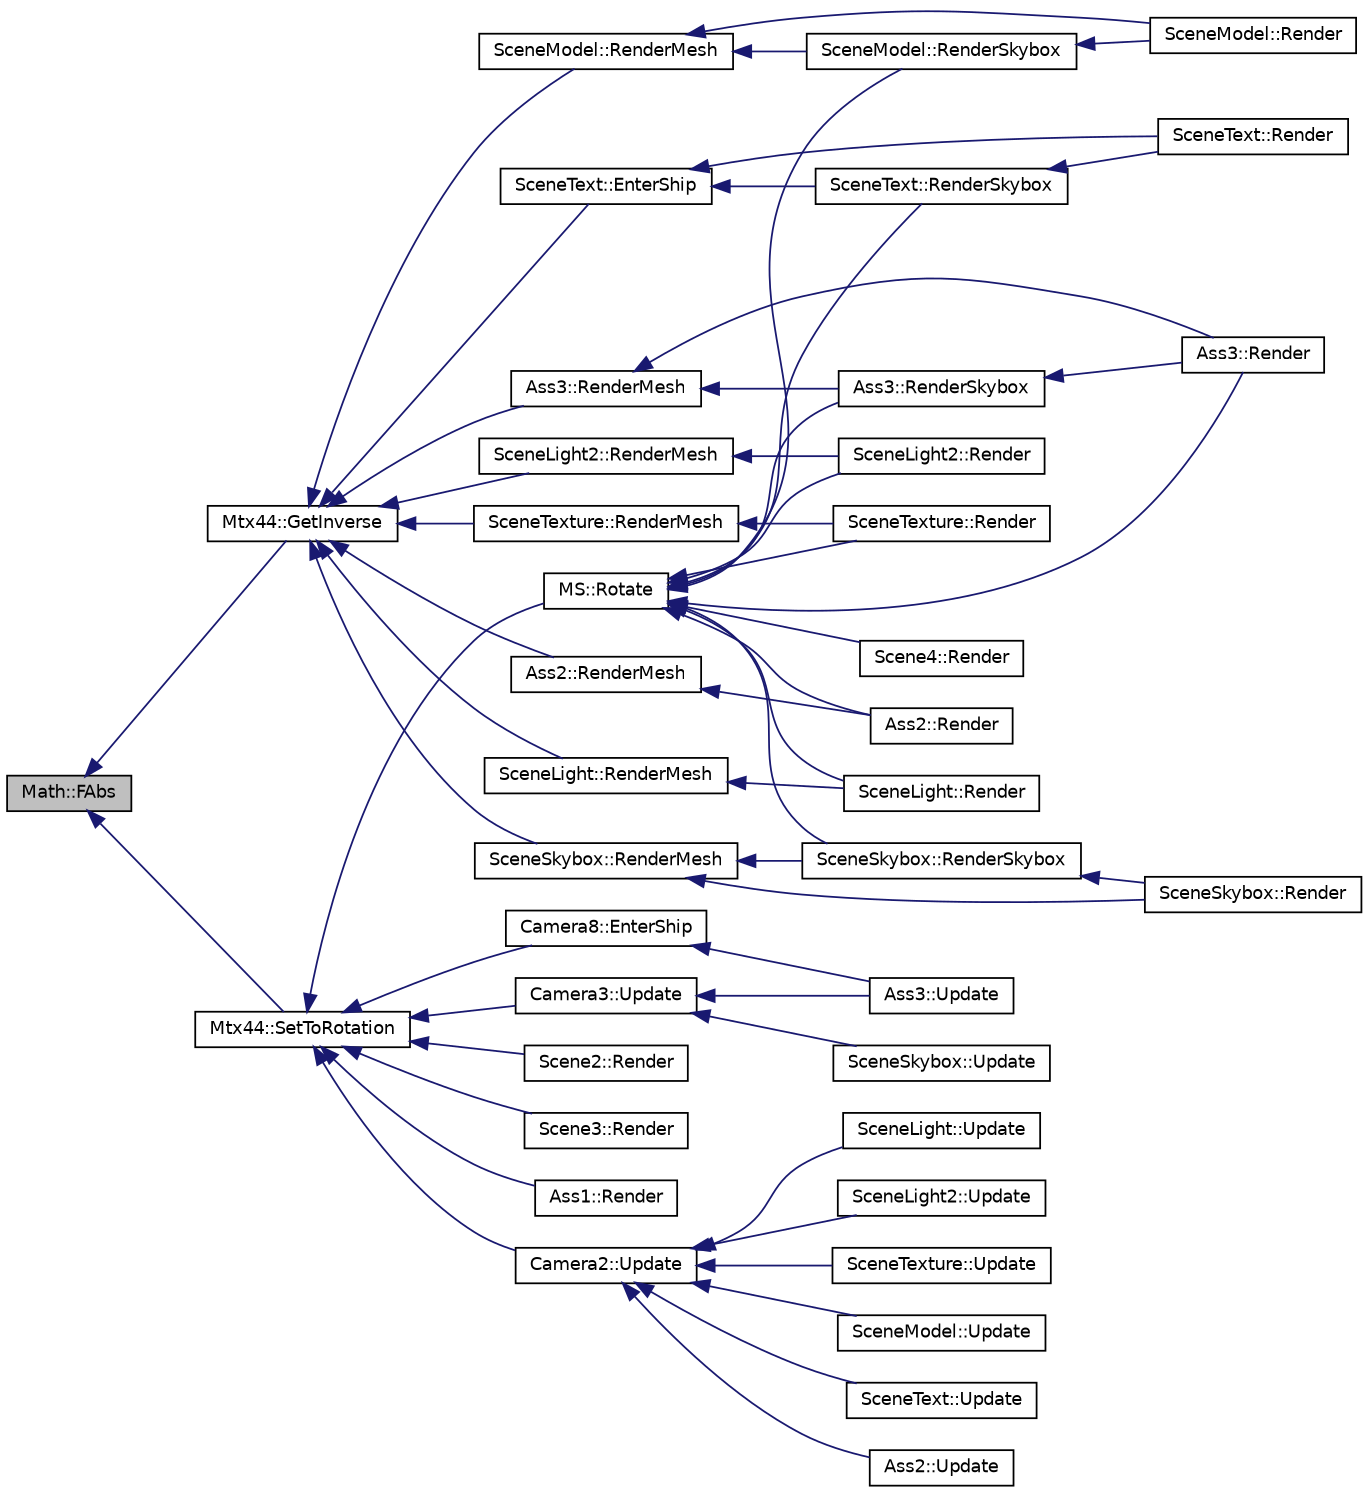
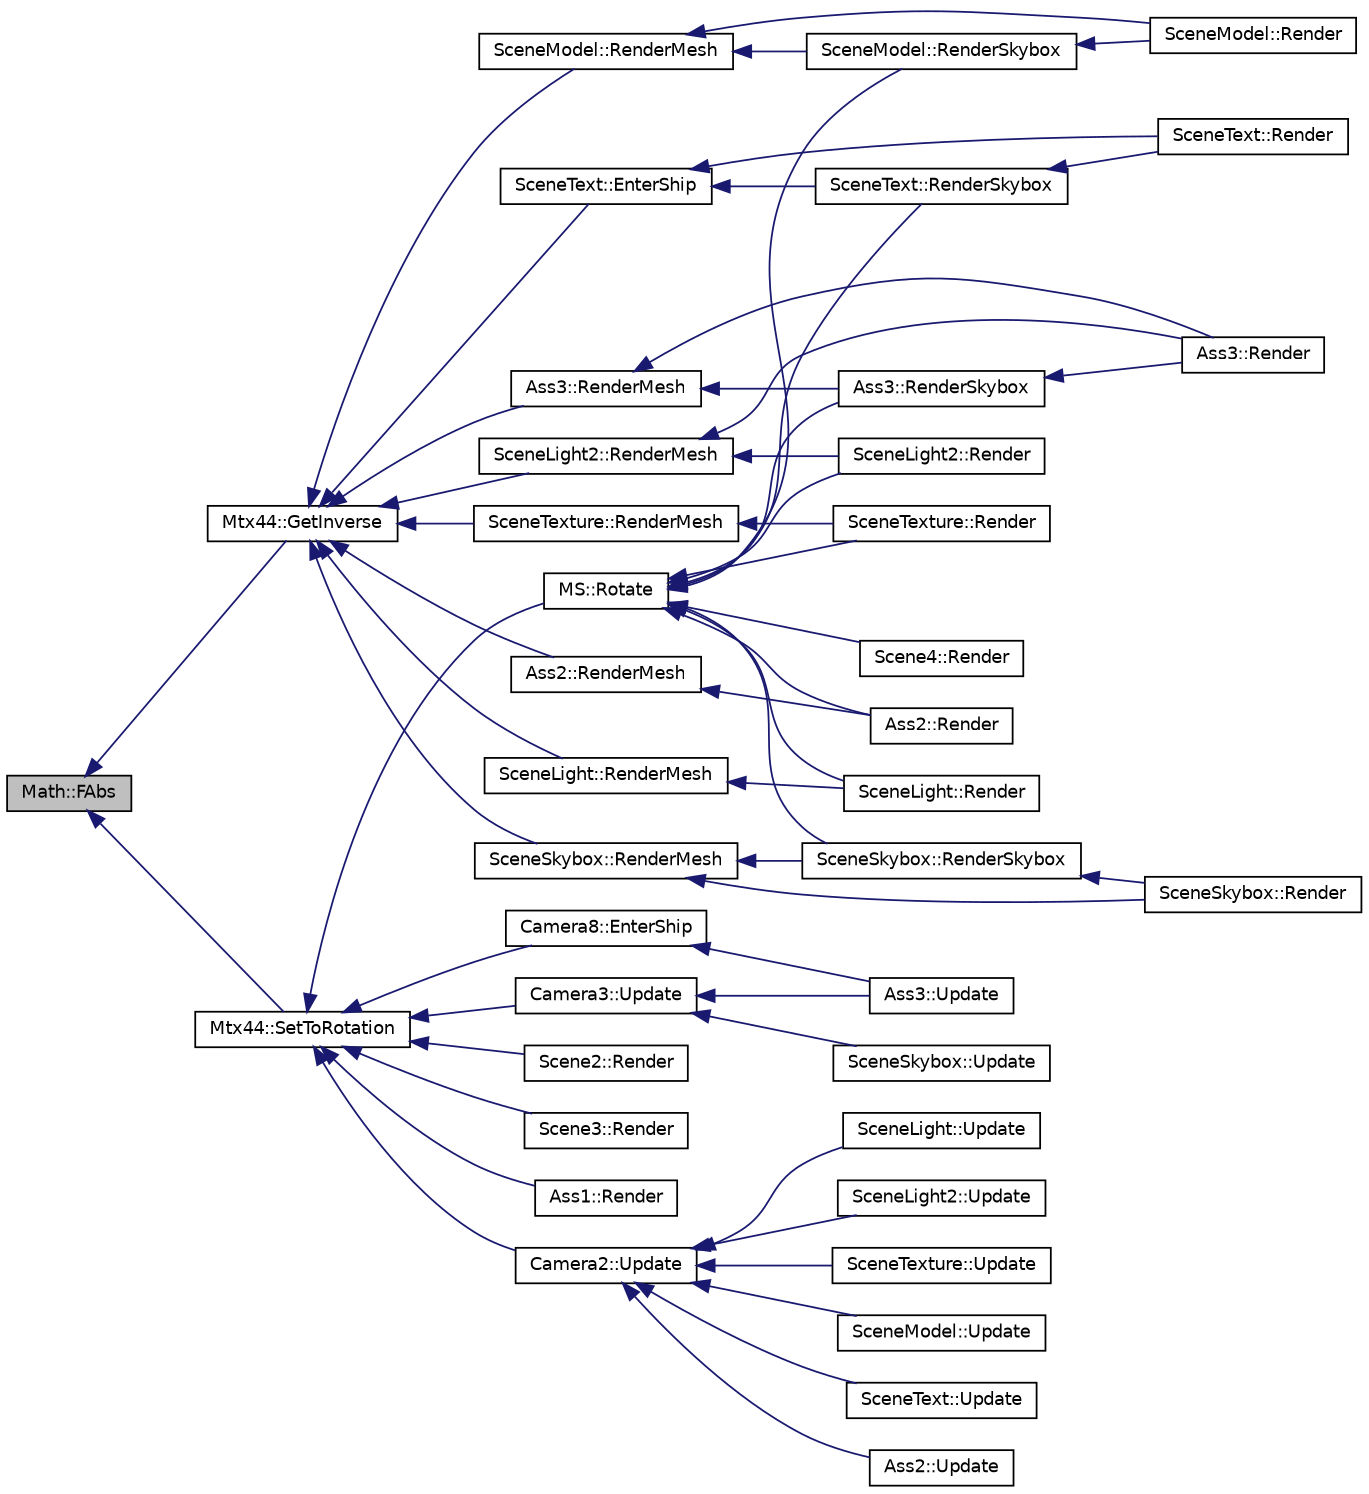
  digraph {
    rankdir=LR
    node [color=black fontname=Helvetica fontsize=10 shape=record]
    edge [color=midnightblue dir=back fontname=Helvetica fontsize=10 labelfontname=Helvetica labelfontsize=10 style=solid]
    n1 [fillcolor=grey75 fontcolor=black height=0.2 label="Math::FAbs" style=filled width=0.4]
    n2 [height=0.2 label="Mtx44::GetInverse" width=0.4]
    n3 [height=0.2 label="Mtx44::SetToRotation" width=0.4]
    n4 [height=0.2 label="SceneLight::RenderMesh" width=0.4]
    n5 [height=0.2 label="SceneLight2::RenderMesh" width=0.4]
    n6 [height=0.2 label="SceneTexture::RenderMesh" width=0.4]
    n7 [height=0.2 label="SceneSkybox::RenderMesh" width=0.4]
    n8 [height=0.2 label="SceneModel::RenderMesh" width=0.4]
    n9 [height=0.2 label="SceneText::EnterShip" width=0.4]
    n10 [height=0.2 label="Ass2::RenderMesh" width=0.4]
    n11 [height=0.2 label="Ass3::RenderMesh" width=0.4]
    n12 [height=0.2 label="Camera8::EnterShip" width=0.4]
    n13 [height=0.2 label="Scene2::Render" width=0.4]
    n14 [height=0.2 label="Scene3::Render" width=0.4]
    n15 [height=0.2 label="Ass1::Render" width=0.4]
    n16 [height=0.2 label="MS::Rotate" width=0.4]
    n17 [height=0.2 label="Camera2::Update" width=0.4]
    n18 [height=0.2 label="Camera3::Update" width=0.4]
    n19 [height=0.2 label="SceneLight::Render" width=0.4]
    n20 [height=0.2 label="SceneLight2::Render" width=0.4]
    n21 [height=0.2 label="SceneTexture::Render" width=0.4]
    n22 [height=0.2 label="SceneSkybox::Render" width=0.4]
    n23 [height=0.2 label="SceneSkybox::RenderSkybox" width=0.4]
    n24 [height=0.2 label="SceneModel::Render" width=0.4]
    n25 [height=0.2 label="SceneModel::RenderSkybox" width=0.4]
    n26 [height=0.2 label="SceneText::Render" width=0.4]
    n27 [height=0.2 label="SceneText::RenderSkybox" width=0.4]
    n28 [height=0.2 label="Ass2::Render" width=0.4]
    n29 [height=0.2 label="Ass3::Render" width=0.4]
    n30 [height=0.2 label="Ass3::RenderSkybox" width=0.4]
    n31 [height=0.2 label="Ass3::Update" width=0.4]
    n32 [height=0.2 label="Scene4::Render" width=0.4]
    n33 [height=0.2 label="SceneLight::Update" width=0.4]
    n34 [height=0.2 label="SceneLight2::Update" width=0.4]
    n35 [height=0.2 label="SceneTexture::Update" width=0.4]
    n36 [height=0.2 label="SceneModel::Update" width=0.4]
    n37 [height=0.2 label="SceneText::Update" width=0.4]
    n38 [height=0.2 label="Ass2::Update" width=0.4]
    n39 [height=0.2 label="SceneSkybox::Update" width=0.4]
    n1 -> n2
    n1 -> n3
    n2 -> n4
    n2 -> n5
    n2 -> n6
    n2 -> n7
    n2 -> n8
    n2 -> n9
    n2 -> n10
    n2 -> n11
    n3 -> n12
    n3 -> n13
    n3 -> n14
    n3 -> n15
    n3 -> n16
    n3 -> n17
    n3 -> n18
    n4 -> n19
    n5 -> n20
    n6 -> n21
    n7 -> n22
    n7 -> n23
    n8 -> n24
    n8 -> n25
    n9 -> n26
    n9 -> n27
    n10 -> n28
    n11 -> n29
    n11 -> n30
    n12 -> n31
    n16 -> n19
    n16 -> n20
    n16 -> n21
    n16 -> n23
    n16 -> n25
    n16 -> n27
    n16 -> n28
-   n16 -> n29
+   n5 -> n29
    n16 -> n30
    n16 -> n32
    n17 -> n33
    n17 -> n34
    n17 -> n35
    n17 -> n36
    n17 -> n37
    n17 -> n38
    n18 -> n31
    n18 -> n39
    n23 -> n22
    n25 -> n24
    n27 -> n26
    n30 -> n29
  }
